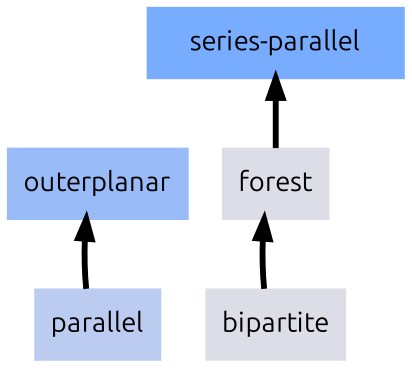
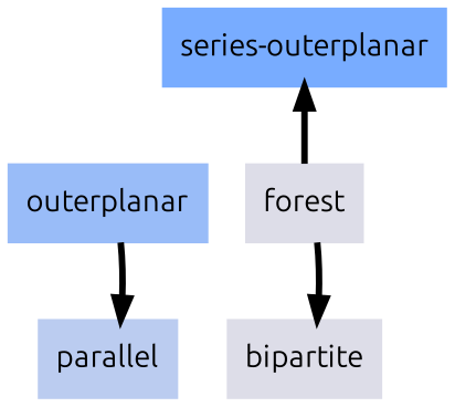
  digraph {
    fontname=Ubuntu
    rankdir=BT
    node [color="#dddde8" fontname=Ubuntu shape=box style=filled]
    edge [decorate=true fontname=Ubuntu lblstyle="above, sloped" penwidth=3.0 weight=100]
    n1 [color="#bbccf0" label=parallel]
    n2 [label=bipartite]
    n3 [label=forest]
-   n4 [color="#78acff" label="series-parallel"]
+   n4 [color="#78acff" label="series-outerplanar"]
    n5 [color="#99bcf8" label=outerplanar]
-   n2 -> n3
+   n3 -> n2
    n3 -> n4
-   n1 -> n5
+   n5 -> n1
  }
